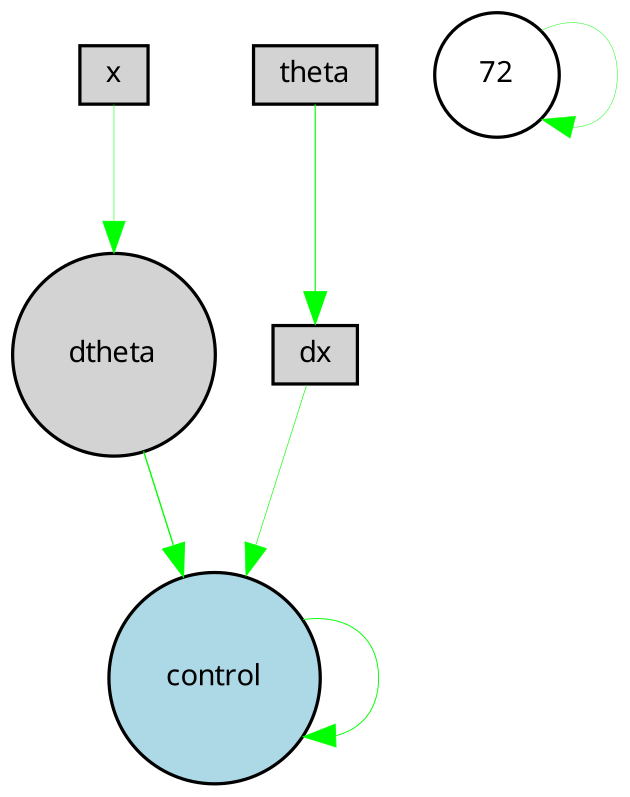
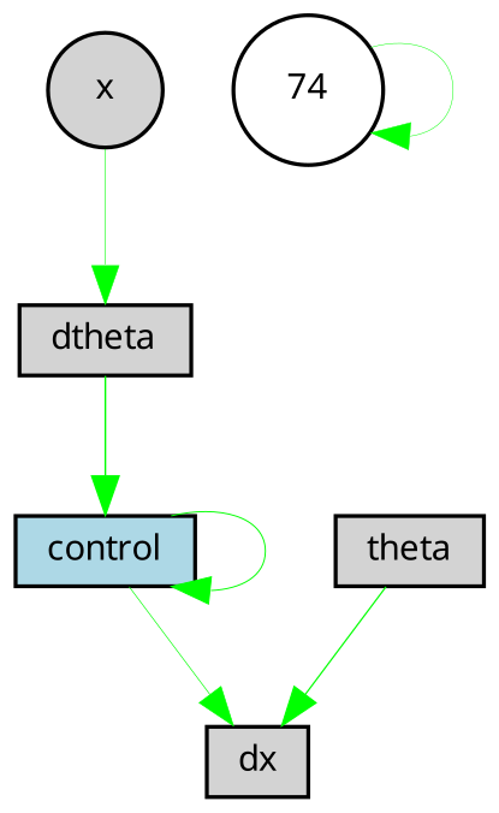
  digraph {
    fontname="Noto Sans"
    node [fillcolor=lightgray fontname="Noto Sans" fontsize=9 shape=box style=filled]
    edge [color=green fontname="Noto Sans" style=solid]
-   x [height=0.2 width=0.2]
-   dtheta [height=0.2 shape=circle width=0.2]
-   control [fillcolor=lightblue height=0.2 shape=circle width=0.2]
+   x [height=0.2 shape=circle width=0.2]
+   dtheta [height=0.2 width=0.2]
+   control [fillcolor=lightblue height=0.2 width=0.2]
    dx [height=0.2 width=0.2]
    theta [height=0.2 width=0.2]
-   74 [fillcolor=white height=0.2 shape=circle width=0.2 label=72]
+   74 [fillcolor=white height=0.2 shape=circle width=0.2]
    x -> dtheta [penwidth=0.170492879043973]
    dtheta -> control [penwidth=0.4198600536868724]
    control -> control [penwidth=0.28998104332647034]
-   dx -> control [penwidth=0.19593979041882004]
+   control -> dx [penwidth=0.19593979041882004]
    theta -> dx [penwidth=0.36527939186784]
    74 -> 74 [penwidth=0.14208945793310607]
  }
